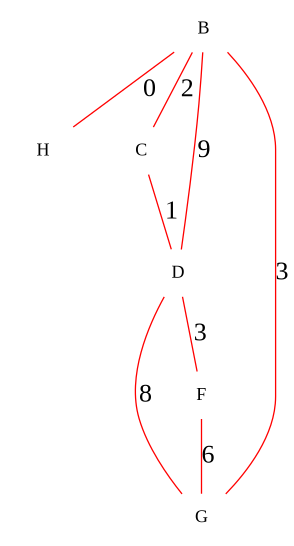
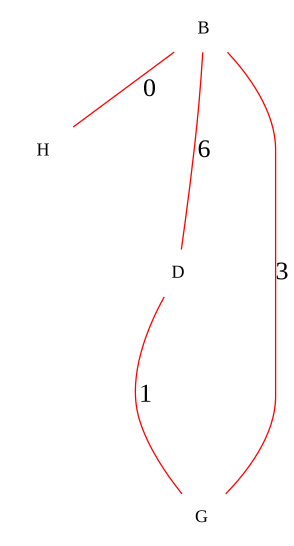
  graph {
    fontname="Liberation Serif"
    scale=3
    node [fixedsize=true fontname="Liberation Serif" shape=none]
    edge [color=red fontname="Liberation Serif" fontsize="20pt"]
    B [width=0.8]
    H [width=0.8]
-   C [width=0.8]
    D [width=0.8]
    G [width=0.8]
-   F [width=0.8]
    B -- H [label=0]
-   B -- C [label=2]
-   B -- D [label=9]
+   B -- D [label=6]
    B -- G [label=3]
-   C -- D [label=1]
-   D -- G [label=8]
-   D -- F [label=3]
-   F -- G [label=6]
+   D -- G [label=1]
  }
